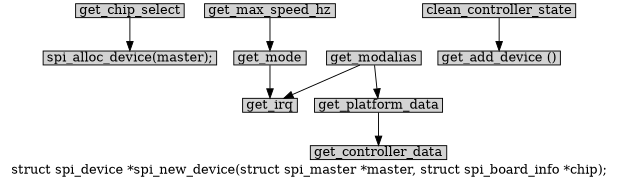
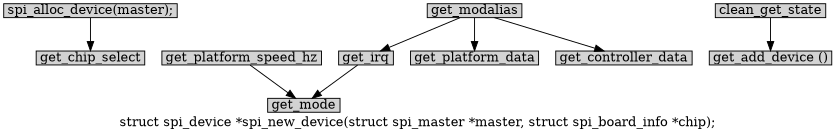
  digraph {
    label="struct spi_device *spi_new_device(struct spi_master *master, struct spi_board_info *chip);"
    node [margin="0.05,0.005" shape=box style=filled]
    n1 [height=0.1 label="spi_alloc_device(master);" width=0.1]
    n2 [height=0.1 label=get_chip_select width=0.1]
-   n3 [height=0.1 label=get_max_speed_hz width=0.1]
+   n3 [height=0.1 label=get_platform_speed_hz width=0.1]
    n4 [height=0.1 label=get_mode width=0.1]
    n5 [height=0.1 label=get_irq width=0.1]
    n6 [height=0.1 label=get_modalias width=0.1]
    n7 [height=0.1 label=get_platform_data width=0.1]
    n8 [height=0.1 label=get_controller_data width=0.1]
-   n9 [height=0.1 label=clean_controller_state width=0.1]
+   n9 [height=0.1 label=clean_get_state width=0.1]
    n10 [height=0.1 label="get_add_device ()" width=0.1]
-   n2 -> n1
+   n1 -> n2
    n3 -> n4
-   n4 -> n5
+   n5 -> n4
    n6 -> n5
    n6 -> n7
-   n7 -> n8
+   n6 -> n8
    n9 -> n10
  }
